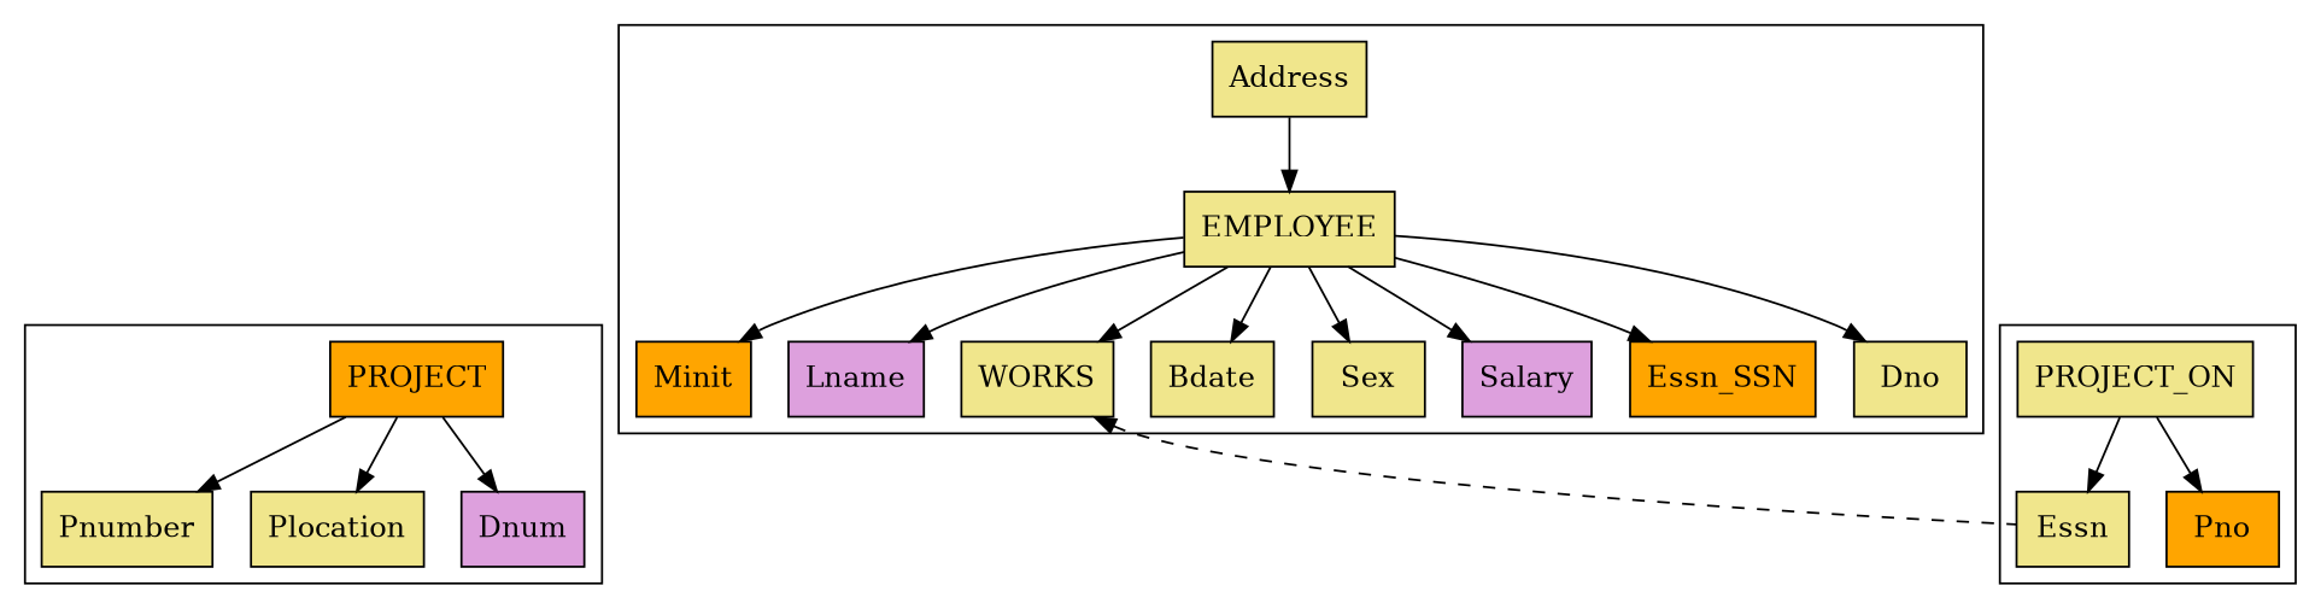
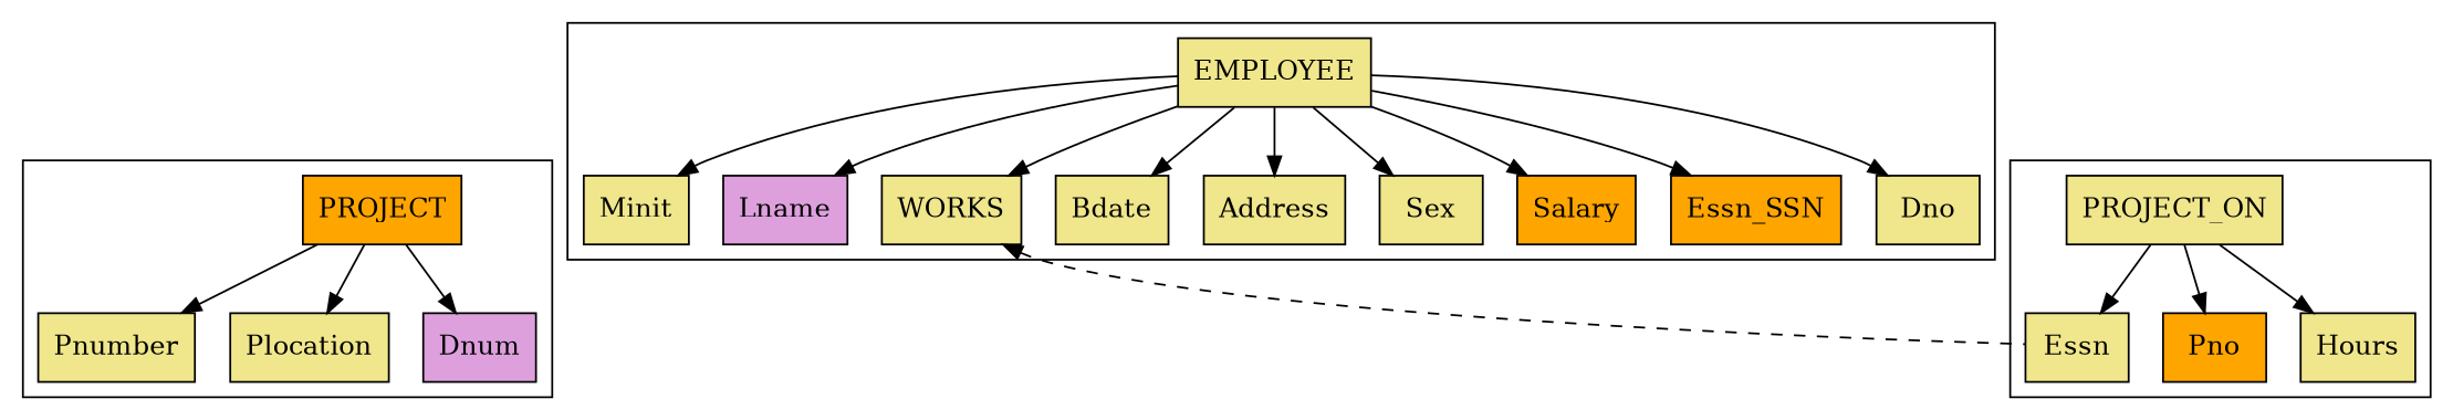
  digraph {
    node [fillcolor=khaki shape=rectangle style=filled]
    EMPLOYEE
-   Minit [fillcolor=orange]
+   Minit
    Lname [fillcolor=plum]
    n4 [label=WORKS]
    Bdate
    Address
    Sex
-   Salary [fillcolor=plum]
+   Salary [fillcolor=orange]
    n9 [fillcolor=orange label=Essn_SSN]
    Dno
    PROJECT [fillcolor=orange]
    Pnumber
    Plocation
    Dnum [fillcolor=plum]
    n15 [label=PROJECT_ON]
    Essn
    n17 [fillcolor=orange label=Pno]
+   Hours
    subgraph cluster_1 {
      rankdir=TB
      EMPLOYEE
      Minit
      Lname
      n4
      Bdate
      Address
      Sex
      Salary
      n9
      Dno
    }
    subgraph cluster_2 {
      PROJECT
      Pnumber
      Plocation
      Dnum
    }
    subgraph cluster_3 {
      n15
      Essn
      n17
+     Hours
    }
    EMPLOYEE -> Minit
    EMPLOYEE -> Lname
    EMPLOYEE -> n4
    EMPLOYEE -> Bdate
-   Address -> EMPLOYEE
+   EMPLOYEE -> Address
    EMPLOYEE -> Sex
    EMPLOYEE -> Salary
    EMPLOYEE -> n9
    EMPLOYEE -> Dno
    EMPLOYEE -> PROJECT [style=invis]
    EMPLOYEE -> n15 [style=invis]
    n4 -> Essn [dir=back style=dashed]
    PROJECT -> Pnumber
    PROJECT -> Plocation
    PROJECT -> Dnum
    n15 -> Essn
    n15 -> n17
+   n15 -> Hours
  }
